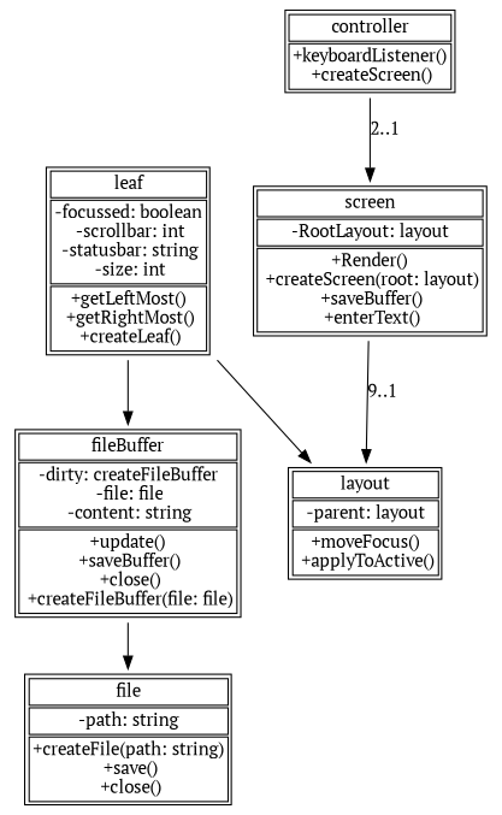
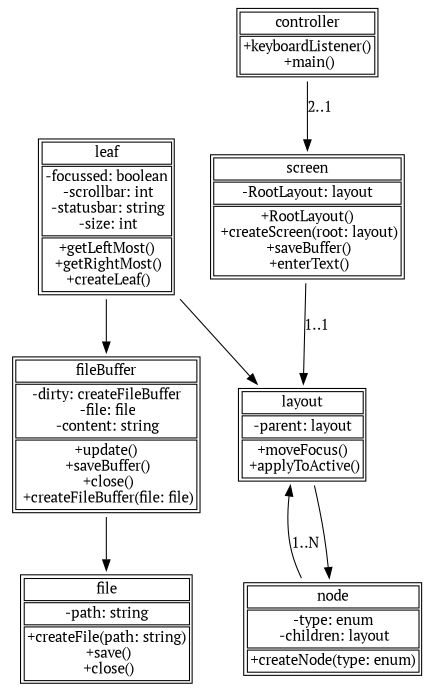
  digraph {
    fontname="PT Serif"
    node [fontname="PT Serif" shape=none]
    edge [fontname="PT Serif"]
-   n1 [label=<<table><tr><td>screen</td></tr> 	<tr><td>-RootLayout: layout</td></tr> 	<tr><td>+Render()<br/> 		+createScreen(root: layout)<br/> 		+saveBuffer()<br/> 		+enterText()</td></tr> 	</table>>]
+   n1 [label=<<table><tr><td>screen</td></tr> 	<tr><td>-RootLayout: layout</td></tr> 	<tr><td>+RootLayout()<br/> 		+createScreen(root: layout)<br/> 		+saveBuffer()<br/> 		+enterText()</td></tr> 	</table>>]
    n2 [label=<<table> 	<tr><td>layout</td></tr> 	<tr><td>-parent: layout</td></tr> 	<tr><td>+moveFocus()<br/> 		+applyToActive()</td></tr> 	</table>>]
-   n4 [label=<<table> 	<tr><td>controller</td></tr> 	<tr><td>+keyboardListener()<br/> 		+createScreen()</td></tr> 	</table>>]
+   n3 [label=<<table> 	<tr><td>node</td></tr> 	<tr><td>-type: enum<br/> 		-children: layout</td></tr> 	<tr><td>+createNode(type: enum)</td></tr> 	</table>>]
+   n4 [label=<<table> 	<tr><td>controller</td></tr> 	<tr><td>+keyboardListener()<br/> 		+main()</td></tr> 	</table>>]
    n5 [label=<<table> 	<tr><td>leaf</td></tr> 	<tr><td>-focussed: boolean<br/> 		-scrollbar: int<br/> 		-statusbar: string<br/> 		-size: int</td></tr> 	<tr><td>+getLeftMost()<br/> 		+getRightMost()<br/> 		+createLeaf()</td></tr> 	</table>>]
    n6 [label=<<table> 	<tr><td>fileBuffer</td></tr> 	<tr><td>-dirty: createFileBuffer<br/> 		-file: file<br/> 		-content: string</td></tr> 	<tr><td>+update()<br/> 		+saveBuffer()<br/> 		+close()<br/> 		+createFileBuffer(file: file)</td></tr> 	</table>>]
    n7 [label=<<table> 	<tr><td>file</td></tr> 	<tr><td>-path: string</td></tr> 	<tr><td>+createFile(path: string)<br/> 		+save()<br/> 		+close()</td></tr> 	</table>>]
-   n1 -> n2 [label="9..1"]
+   n1 -> n2 [label="1..1"]
+   n2 -> n3
+   n3 -> n2 [label="1..N"]
    n4 -> n1 [label="2..1"]
    n5 -> n2
    n5 -> n6
    n6 -> n7
  }
